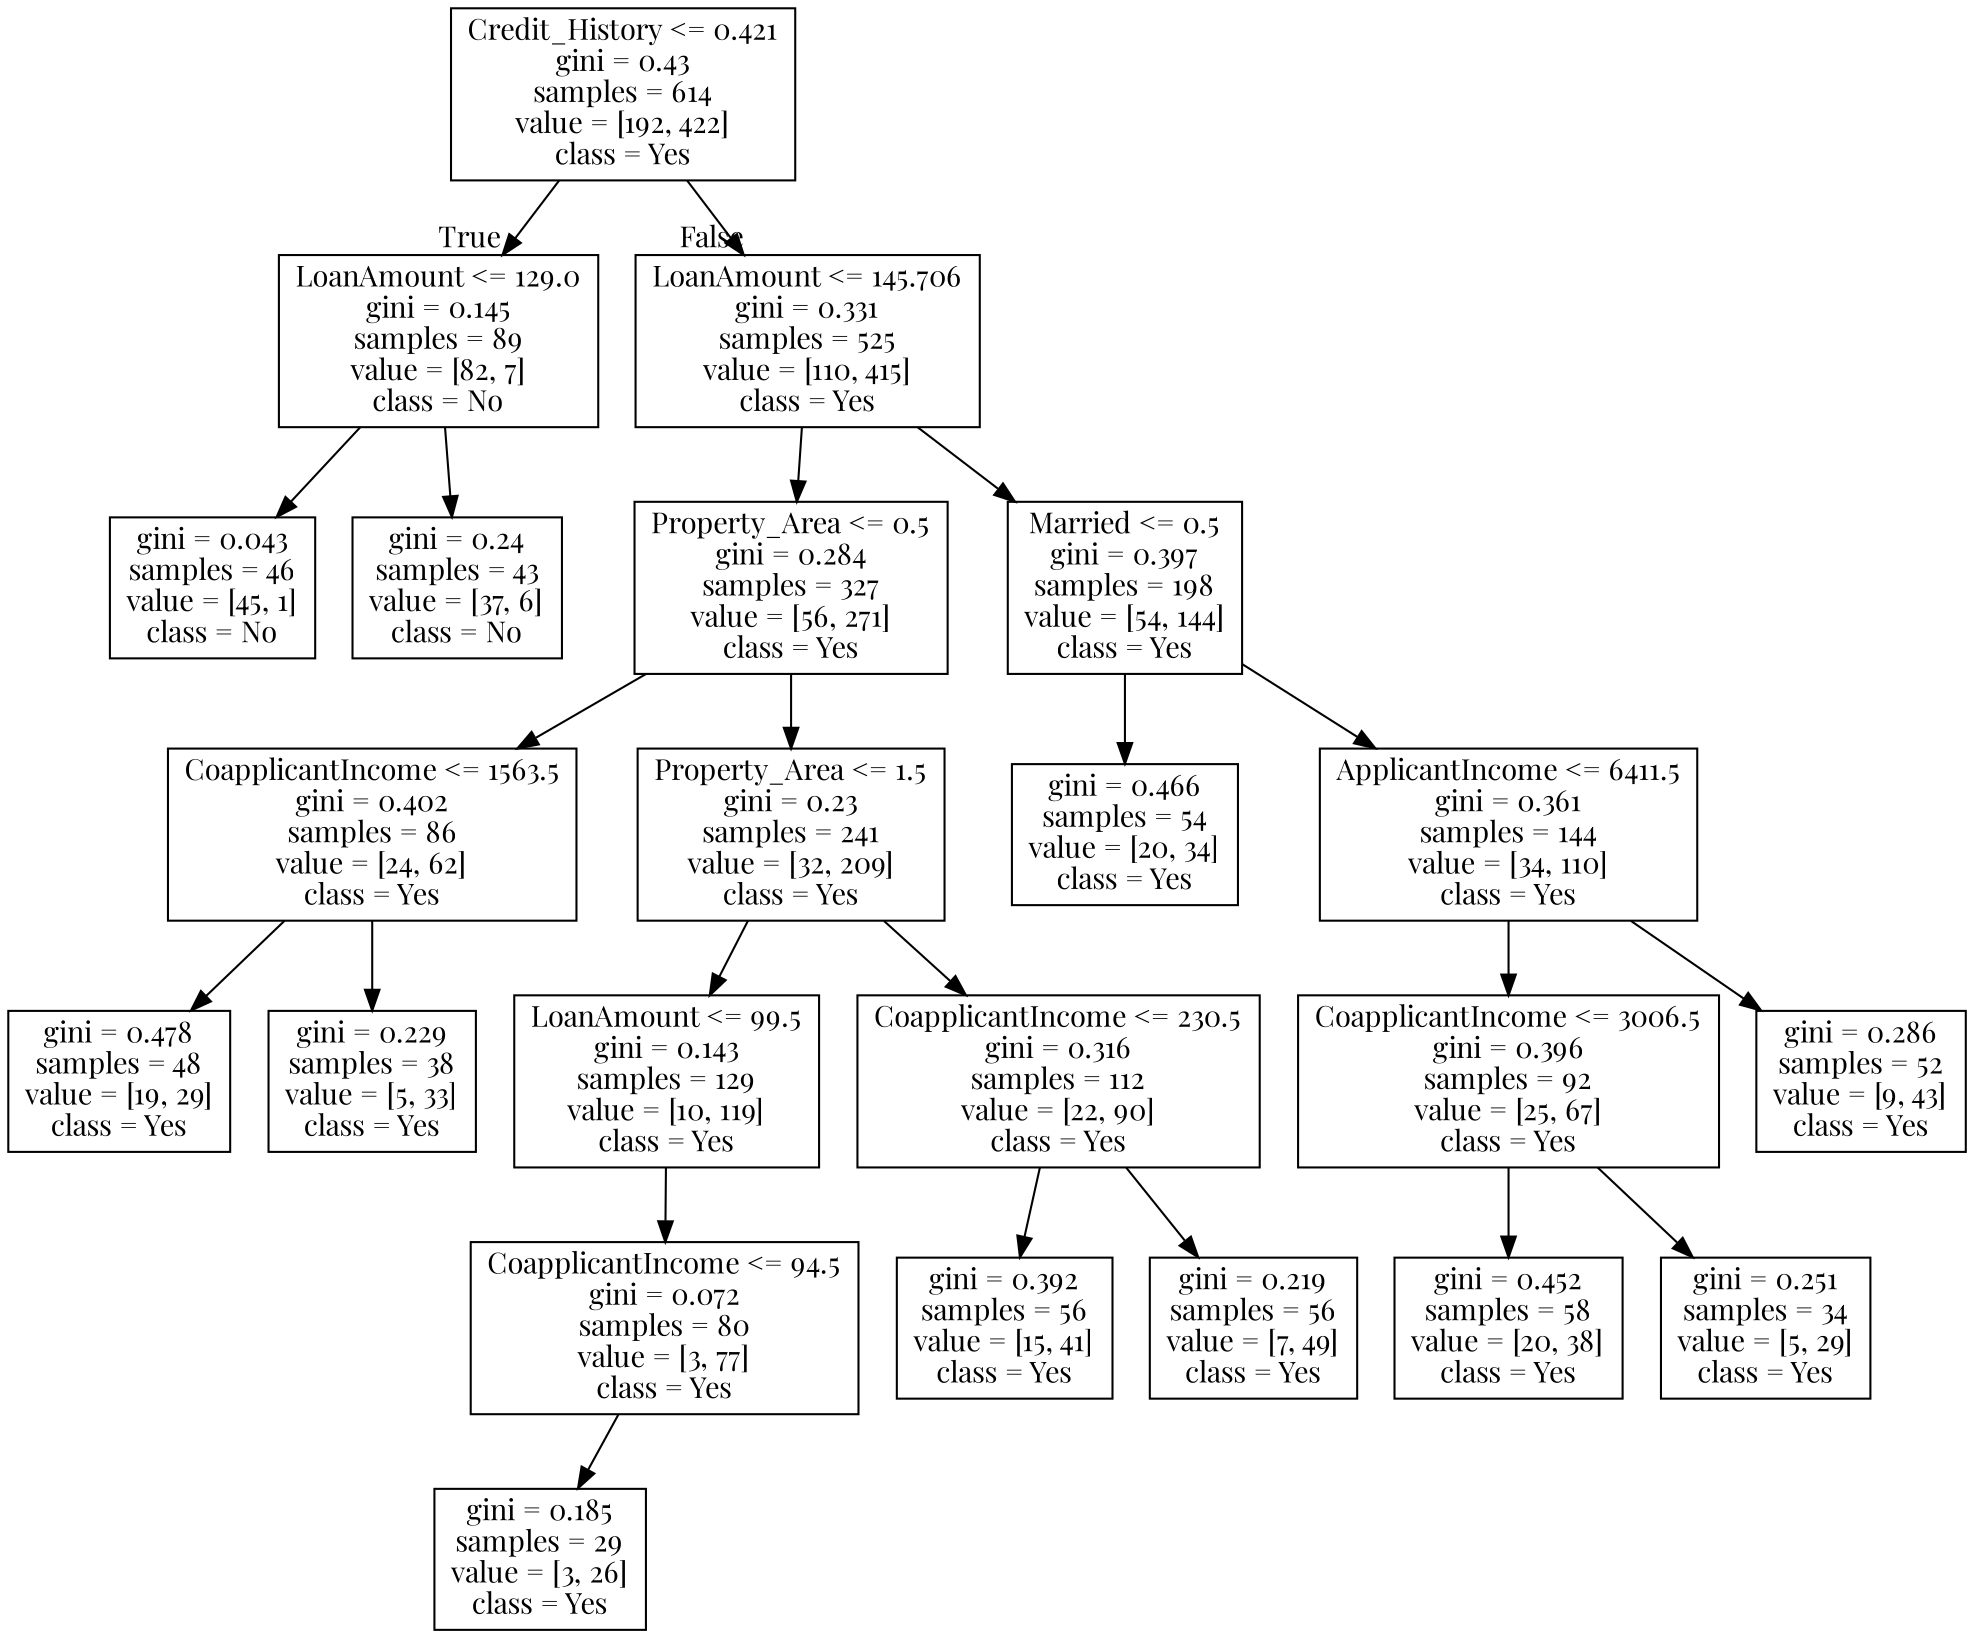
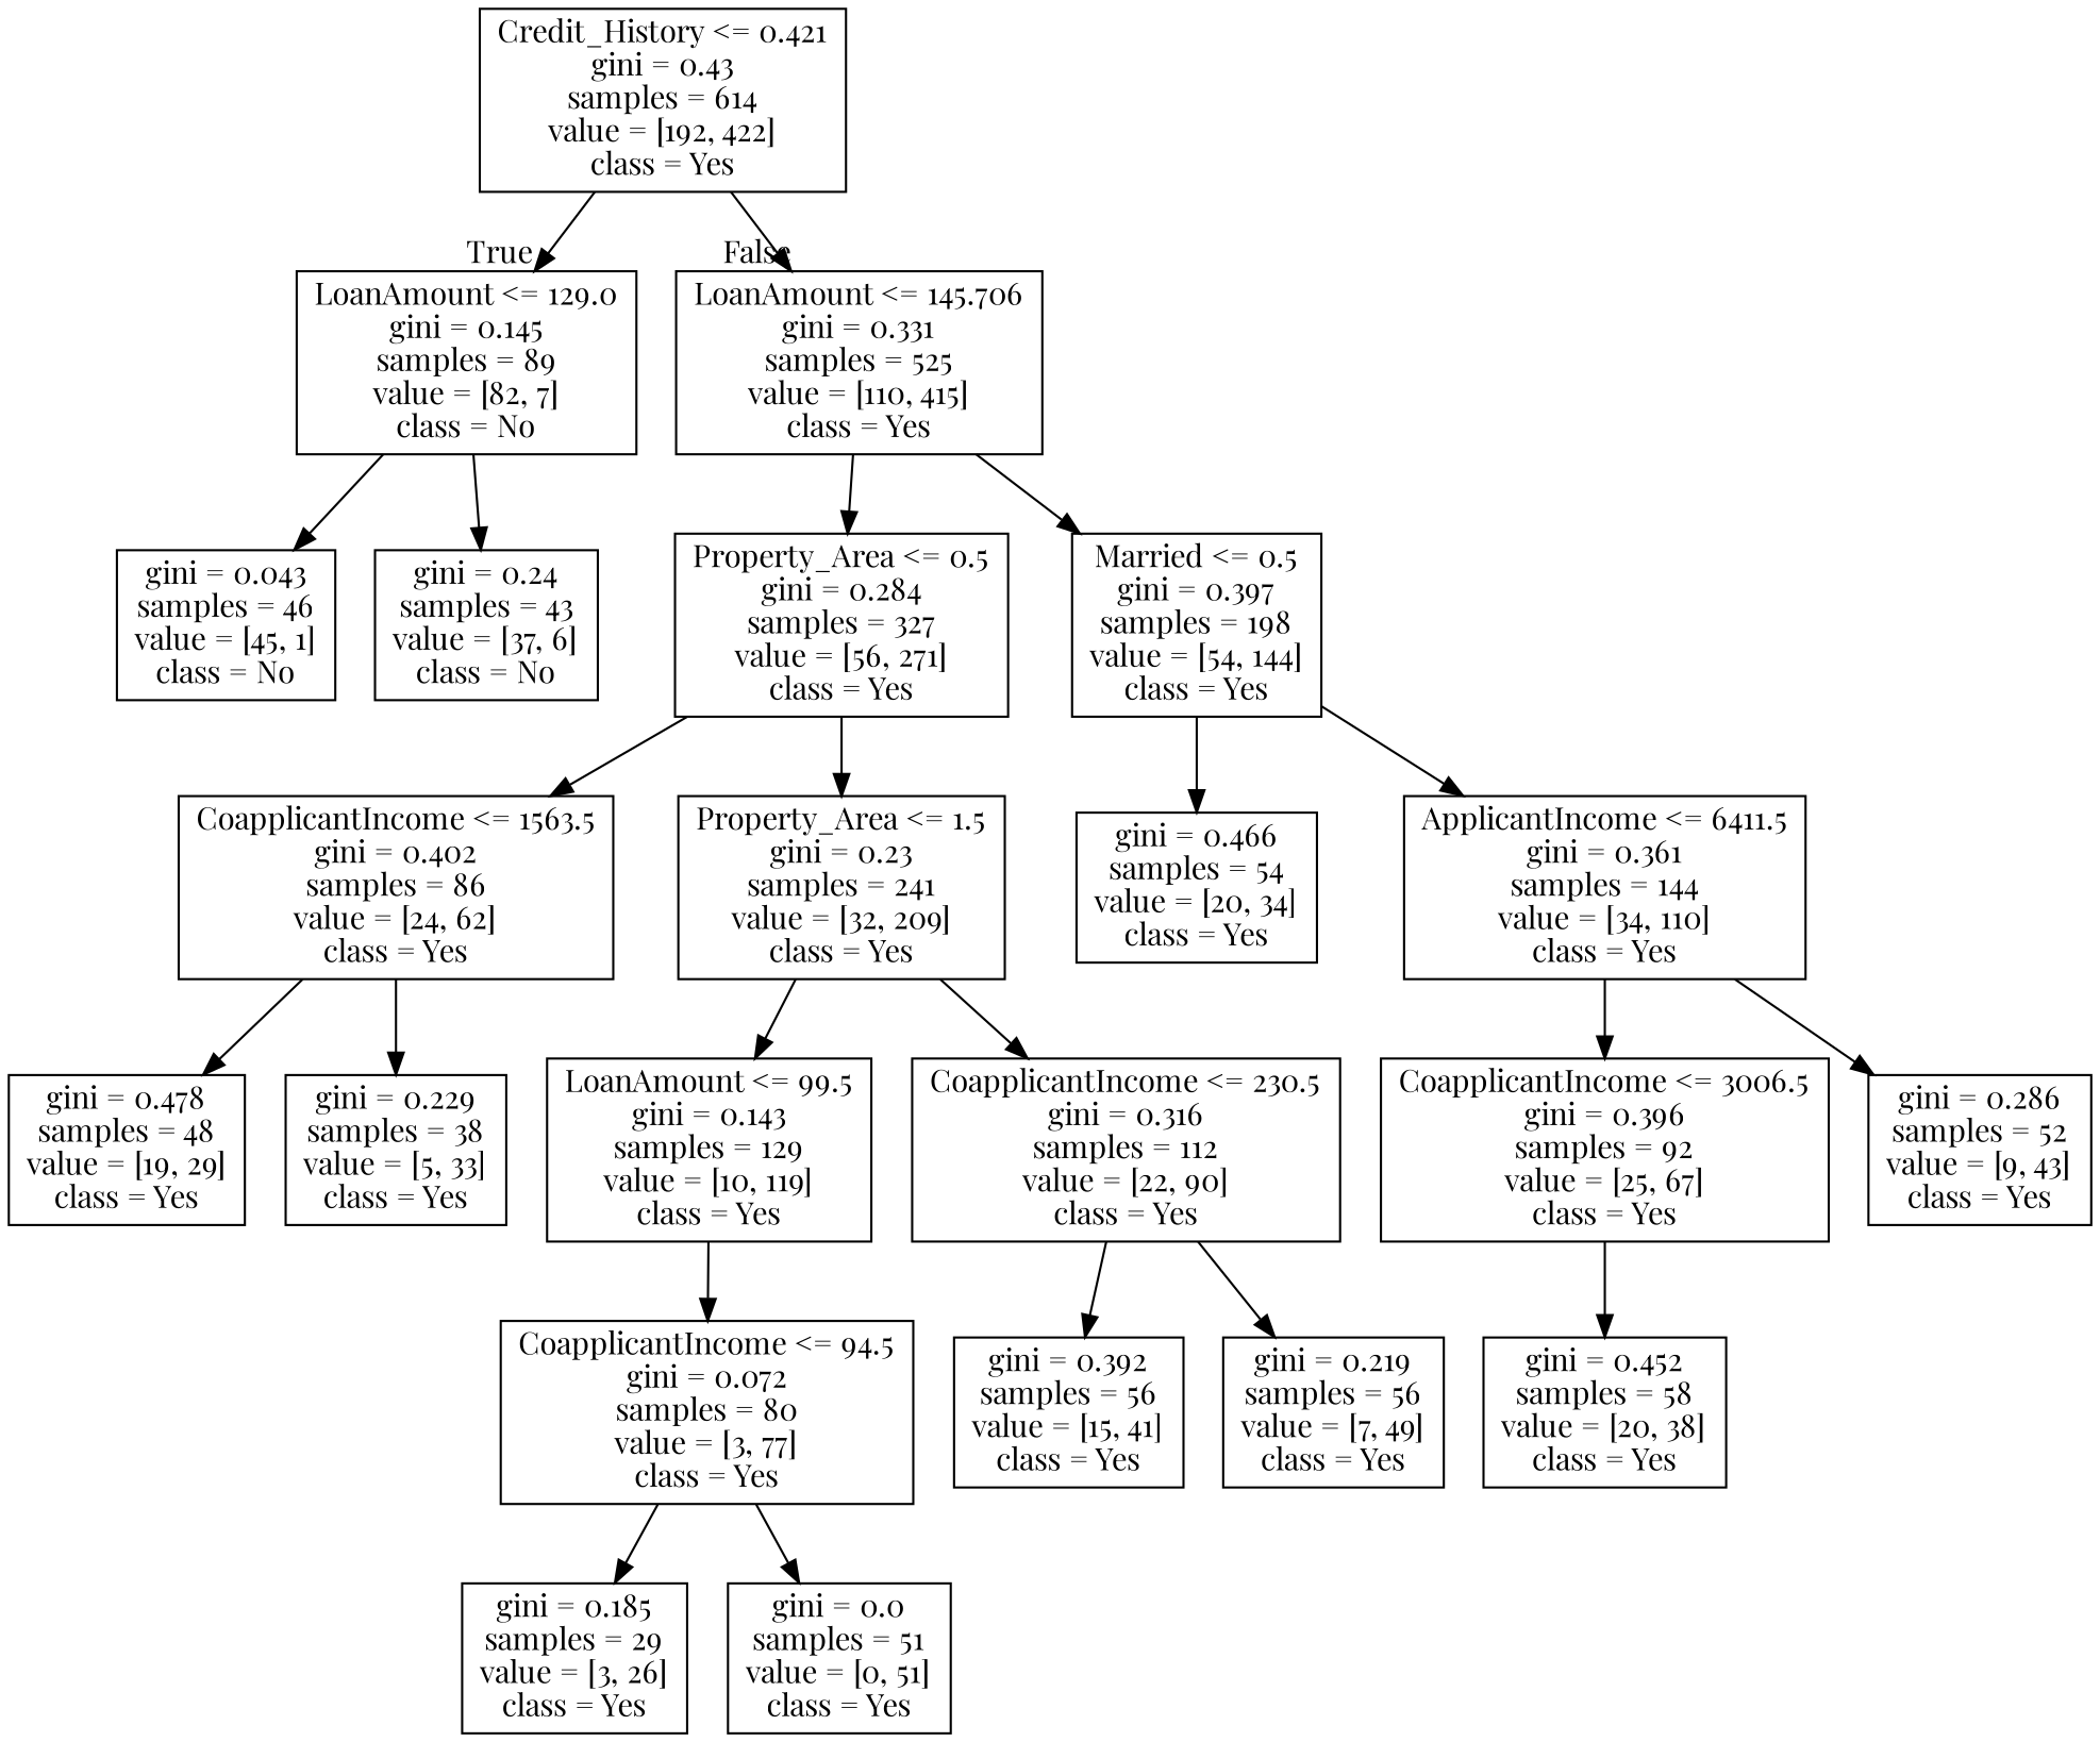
  digraph {
    fontname="Playfair Display"
    node [fontname="Playfair Display" shape=box]
    edge [fontname="Playfair Display"]
    n1 [label="Credit_History <= 0.421\ngini = 0.43\nsamples = 614\nvalue = [192, 422]\nclass = Yes"]
    n2 [label="LoanAmount <= 129.0\ngini = 0.145\nsamples = 89\nvalue = [82, 7]\nclass = No"]
    n3 [label="LoanAmount <= 145.706\ngini = 0.331\nsamples = 525\nvalue = [110, 415]\nclass = Yes"]
    n4 [label="gini = 0.043\nsamples = 46\nvalue = [45, 1]\nclass = No"]
    n5 [label="gini = 0.24\nsamples = 43\nvalue = [37, 6]\nclass = No"]
    n6 [label="Property_Area <= 0.5\ngini = 0.284\nsamples = 327\nvalue = [56, 271]\nclass = Yes"]
    n7 [label="Married <= 0.5\ngini = 0.397\nsamples = 198\nvalue = [54, 144]\nclass = Yes"]
    n8 [label="CoapplicantIncome <= 1563.5\ngini = 0.402\nsamples = 86\nvalue = [24, 62]\nclass = Yes"]
    n9 [label="Property_Area <= 1.5\ngini = 0.23\nsamples = 241\nvalue = [32, 209]\nclass = Yes"]
    n10 [label="gini = 0.466\nsamples = 54\nvalue = [20, 34]\nclass = Yes"]
    n11 [label="ApplicantIncome <= 6411.5\ngini = 0.361\nsamples = 144\nvalue = [34, 110]\nclass = Yes"]
    n12 [label="gini = 0.478\nsamples = 48\nvalue = [19, 29]\nclass = Yes"]
    n13 [label="gini = 0.229\nsamples = 38\nvalue = [5, 33]\nclass = Yes"]
    n14 [label="LoanAmount <= 99.5\ngini = 0.143\nsamples = 129\nvalue = [10, 119]\nclass = Yes"]
    n15 [label="CoapplicantIncome <= 230.5\ngini = 0.316\nsamples = 112\nvalue = [22, 90]\nclass = Yes"]
    n16 [label="CoapplicantIncome <= 94.5\ngini = 0.072\nsamples = 80\nvalue = [3, 77]\nclass = Yes"]
    n17 [label="gini = 0.392\nsamples = 56\nvalue = [15, 41]\nclass = Yes"]
    n18 [label="gini = 0.219\nsamples = 56\nvalue = [7, 49]\nclass = Yes"]
    n19 [label="gini = 0.185\nsamples = 29\nvalue = [3, 26]\nclass = Yes"]
+   n20 [label="gini = 0.0\nsamples = 51\nvalue = [0, 51]\nclass = Yes"]
    n21 [label="CoapplicantIncome <= 3006.5\ngini = 0.396\nsamples = 92\nvalue = [25, 67]\nclass = Yes"]
    n22 [label="gini = 0.286\nsamples = 52\nvalue = [9, 43]\nclass = Yes"]
    n23 [label="gini = 0.452\nsamples = 58\nvalue = [20, 38]\nclass = Yes"]
-   n24 [label="gini = 0.251\nsamples = 34\nvalue = [5, 29]\nclass = Yes"]
    n1 -> n2 [headlabel=True labelangle=45 labeldistance=2.5]
    n1 -> n3 [headlabel=False labelangle=-45 labeldistance=2.5]
    n2 -> n4
    n2 -> n5
    n3 -> n6
    n3 -> n7
    n6 -> n8
    n6 -> n9
    n7 -> n10
    n7 -> n11
    n8 -> n12
    n8 -> n13
    n9 -> n14
    n9 -> n15
    n11 -> n21
    n11 -> n22
    n14 -> n16
    n15 -> n17
    n15 -> n18
    n16 -> n19
+   n16 -> n20
    n21 -> n23
-   n21 -> n24
  }
